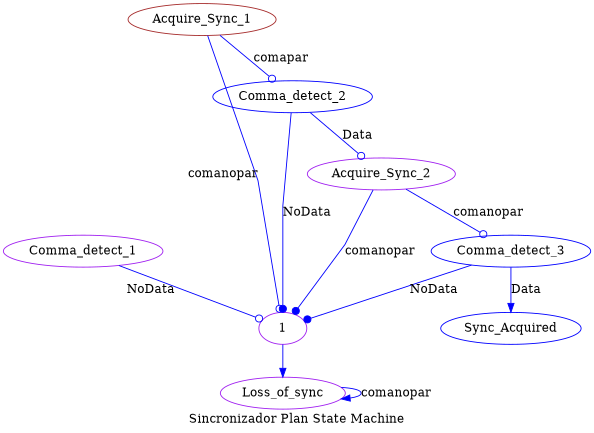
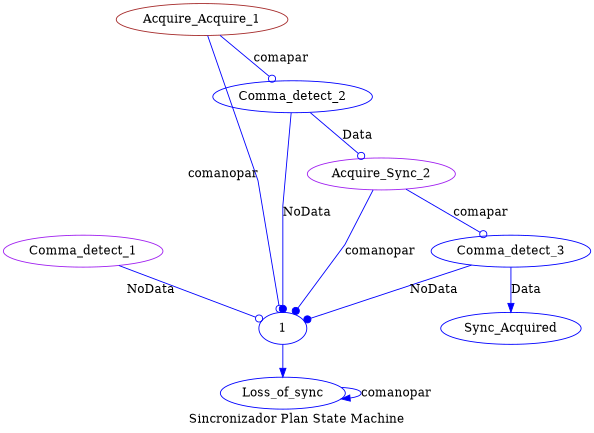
  digraph {
    color=blue
    label="Sincronizador Plan State Machine"
    splines=FALSE
    style=filled
    node [color=purple]
    edge [arrowhead=odot color=blue]
-   Loss_of_sync
+   Loss_of_sync [color=blue]
    Comma_detect_1
-   1
-   Acquire_Sync_1 [color=brown]
+   1 [color=blue]
+   Acquire_Sync_1 [color=brown label=Acquire_Acquire_1]
    Comma_detect_2 [color=blue]
    Acquire_Sync_2
    Comma_detect_3 [color=blue]
    Sync_Acquired [color=blue]
    Loss_of_sync -> Loss_of_sync [arrowhead=normal label=comanopar]
    Comma_detect_1 -> 1 [label=NoData]
    1 -> Loss_of_sync [arrowhead=normal]
    Acquire_Sync_1 -> 1 [label=comanopar]
    Acquire_Sync_1 -> Comma_detect_2 [label=comapar]
    Comma_detect_2 -> 1 [arrowhead=dot label=NoData]
    Comma_detect_2 -> Acquire_Sync_2 [label=Data]
    Acquire_Sync_2 -> 1 [arrowhead=dot label=comanopar]
-   Acquire_Sync_2 -> Comma_detect_3 [label=comanopar]
+   Acquire_Sync_2 -> Comma_detect_3 [label=comapar]
    Comma_detect_3 -> 1 [arrowhead=dot label=NoData]
    Comma_detect_3 -> Sync_Acquired [arrowhead=normal label=Data]
  }
